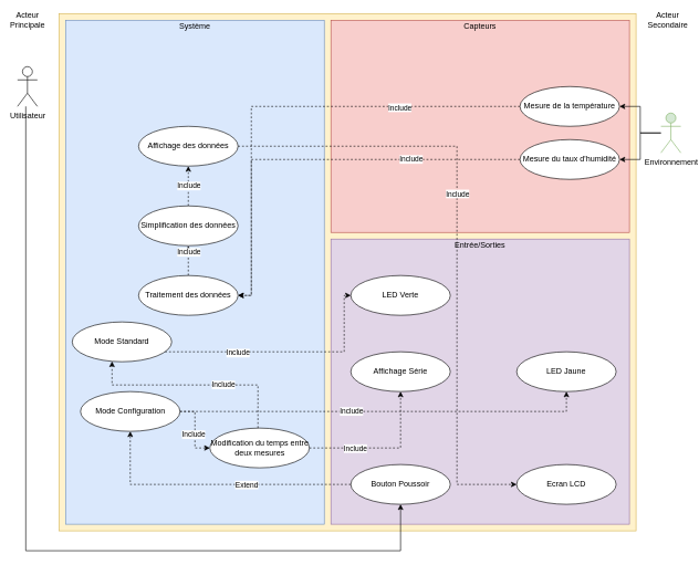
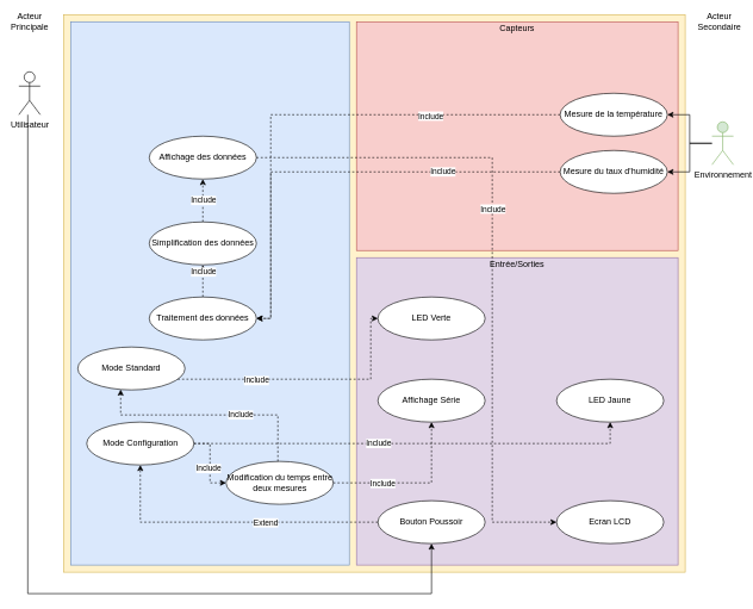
  <mxCell id="0" />
  <mxCell id="1" parent="0" />
  <mxCell id="2" value="" style="rounded=0;whiteSpace=wrap;html=1;fillColor=#fff2cc;strokeColor=#d6b656;" vertex="1" parent="1"><mxGeometry x="88" y="20" width="870" height="780" as="geometry" /></mxCell>
  <mxCell id="3" value="" style="rounded=0;whiteSpace=wrap;html=1;fillColor=#e1d5e7;strokeColor=#9673a6;" vertex="1" parent="1"><mxGeometry x="498" y="360" width="450" height="430" as="geometry" /></mxCell>
  <mxCell id="4" value="" style="rounded=0;whiteSpace=wrap;html=1;fillColor=#f8cecc;strokeColor=#b85450;" vertex="1" parent="1"><mxGeometry x="498" y="30" width="450" height="320" as="geometry" /></mxCell>
  <mxCell id="5" value="" style="rounded=0;whiteSpace=wrap;html=1;fillColor=#dae8fc;strokeColor=#6c8ebf;" vertex="1" parent="1"><mxGeometry x="98" y="30" width="390" height="760" as="geometry" /></mxCell>
  <mxCell id="6" style="edgeStyle=orthogonalEdgeStyle;rounded=0;orthogonalLoop=1;jettySize=auto;html=1;entryX=0.5;entryY=1;entryDx=0;entryDy=0;" edge="1" parent="1" source="7" target="30"><mxGeometry relative="1" as="geometry"><Array as="points"><mxPoint x="38" y="830" /><mxPoint x="603" y="830" /></Array></mxGeometry></mxCell>
  <mxCell id="7" value="Utilisateur" style="shape=umlActor;verticalLabelPosition=bottom;verticalAlign=top;html=1;outlineConnect=0;" vertex="1" parent="1"><mxGeometry x="25.5" y="100" width="30" height="60" as="geometry" /></mxCell>
- <mxCell id="8" value="Système" style="text;html=1;strokeColor=none;fillColor=none;align=center;verticalAlign=middle;whiteSpace=wrap;rounded=0;" vertex="1" parent="1"><mxGeometry x="273" y="30" width="40" height="20" as="geometry" /></mxCell>
  <mxCell id="9" value="Capteurs" style="text;html=1;strokeColor=none;fillColor=none;align=center;verticalAlign=middle;whiteSpace=wrap;rounded=0;" vertex="1" parent="1"><mxGeometry x="703" y="30" width="40" height="20" as="geometry" /></mxCell>
  <mxCell id="10" value="Entrée/Sorties" style="text;html=1;strokeColor=none;fillColor=none;align=center;verticalAlign=middle;whiteSpace=wrap;rounded=0;" vertex="1" parent="1"><mxGeometry x="703" y="360" width="40" height="20" as="geometry" /></mxCell>
  <mxCell id="11" value="Acteur Principale" style="text;html=1;strokeColor=none;fillColor=none;align=center;verticalAlign=middle;whiteSpace=wrap;rounded=0;" vertex="1" parent="1"><mxGeometry x="20.5" y="20" width="40" height="20" as="geometry" /></mxCell>
  <mxCell id="12" value="Acteur Secondaire" style="text;html=1;strokeColor=none;fillColor=none;align=center;verticalAlign=middle;whiteSpace=wrap;rounded=0;" vertex="1" parent="1"><mxGeometry x="985.5" y="20" width="40" height="20" as="geometry" /></mxCell>
  <mxCell id="13" style="edgeStyle=orthogonalEdgeStyle;rounded=0;orthogonalLoop=1;jettySize=auto;html=1;entryX=1;entryY=0.5;entryDx=0;entryDy=0;" edge="1" parent="1" source="15" target="18"><mxGeometry relative="1" as="geometry" /></mxCell>
  <mxCell id="14" style="edgeStyle=orthogonalEdgeStyle;rounded=0;orthogonalLoop=1;jettySize=auto;html=1;" edge="1" parent="1" source="15" target="21"><mxGeometry relative="1" as="geometry" /></mxCell>
  <mxCell id="15" value="Environnement" style="shape=umlActor;verticalLabelPosition=bottom;verticalAlign=top;html=1;outlineConnect=0;fillColor=#d5e8d4;strokeColor=#82b366;" vertex="1" parent="1"><mxGeometry x="995.5" y="170" width="30" height="60" as="geometry" /></mxCell>
  <mxCell id="16" style="edgeStyle=orthogonalEdgeStyle;rounded=0;orthogonalLoop=1;jettySize=auto;html=1;dashed=1;" edge="1" parent="1" source="18" target="24"><mxGeometry relative="1" as="geometry"><Array as="points"><mxPoint x="378" y="160" /><mxPoint x="378" y="445" /></Array></mxGeometry></mxCell>
  <mxCell id="17" value="Include" style="edgeLabel;html=1;align=center;verticalAlign=middle;resizable=0;points=[];" vertex="1" connectable="0" parent="16"><mxGeometry x="-0.487" y="1" relative="1" as="geometry"><mxPoint as="offset" /></mxGeometry></mxCell>
  <mxCell id="18" value="Mesure de la température" style="ellipse;whiteSpace=wrap;html=1;" vertex="1" parent="1"><mxGeometry x="783" y="130" width="150" height="60" as="geometry" /></mxCell>
  <mxCell id="19" style="edgeStyle=orthogonalEdgeStyle;rounded=0;orthogonalLoop=1;jettySize=auto;html=1;dashed=1;" edge="1" parent="1" source="21" target="24"><mxGeometry relative="1" as="geometry"><Array as="points"><mxPoint x="378" y="240" /><mxPoint x="378" y="445" /></Array></mxGeometry></mxCell>
  <mxCell id="20" value="Include" style="edgeLabel;html=1;align=center;verticalAlign=middle;resizable=0;points=[];" vertex="1" connectable="0" parent="19"><mxGeometry x="-0.456" y="2" relative="1" as="geometry"><mxPoint x="6.55" y="-2.03" as="offset" /></mxGeometry></mxCell>
  <mxCell id="21" value="Mesure du taux d'humidité" style="ellipse;whiteSpace=wrap;html=1;" vertex="1" parent="1"><mxGeometry x="783" y="210" width="150" height="60" as="geometry" /></mxCell>
  <mxCell id="22" style="edgeStyle=orthogonalEdgeStyle;rounded=0;orthogonalLoop=1;jettySize=auto;html=1;dashed=1;" edge="1" parent="1" source="24" target="27"><mxGeometry relative="1" as="geometry"><Array as="points"><mxPoint x="283" y="440" /></Array></mxGeometry></mxCell>
  <mxCell id="23" value="Include" style="edgeLabel;html=1;align=center;verticalAlign=middle;resizable=0;points=[];rotation=0;" vertex="1" connectable="0" parent="22"><mxGeometry x="0.258" y="1" relative="1" as="geometry"><mxPoint x="1" y="-7.55" as="offset" /></mxGeometry></mxCell>
  <mxCell id="24" value="Traitement des données" style="ellipse;whiteSpace=wrap;html=1;" vertex="1" parent="1"><mxGeometry x="208" y="415" width="150" height="60" as="geometry" /></mxCell>
  <mxCell id="25" style="edgeStyle=orthogonalEdgeStyle;rounded=0;orthogonalLoop=1;jettySize=auto;html=1;dashed=1;" edge="1" parent="1" source="27" target="47"><mxGeometry relative="1" as="geometry" /></mxCell>
  <mxCell id="26" value="Include" style="edgeLabel;html=1;align=center;verticalAlign=middle;resizable=0;points=[];" vertex="1" connectable="0" parent="25"><mxGeometry x="-0.24" relative="1" as="geometry"><mxPoint y="-7.5" as="offset" /></mxGeometry></mxCell>
  <mxCell id="27" value="Simplification des données" style="ellipse;whiteSpace=wrap;html=1;" vertex="1" parent="1"><mxGeometry x="208" y="310" width="150" height="60" as="geometry" /></mxCell>
  <mxCell id="28" style="edgeStyle=orthogonalEdgeStyle;rounded=0;orthogonalLoop=1;jettySize=auto;html=1;dashed=1;" edge="1" parent="1" source="30" target="40"><mxGeometry relative="1" as="geometry" /></mxCell>
  <mxCell id="29" value="Extend" style="edgeLabel;html=1;align=center;verticalAlign=middle;resizable=0;points=[];" vertex="1" connectable="0" parent="28"><mxGeometry x="-0.235" relative="1" as="geometry"><mxPoint as="offset" /></mxGeometry></mxCell>
  <mxCell id="30" value="Bouton Poussoir" style="ellipse;whiteSpace=wrap;html=1;" vertex="1" parent="1"><mxGeometry x="528" y="700" width="150" height="60" as="geometry" /></mxCell>
  <mxCell id="31" value="LED Jaune" style="ellipse;whiteSpace=wrap;html=1;" vertex="1" parent="1"><mxGeometry x="778" y="530" width="150" height="60" as="geometry" /></mxCell>
  <mxCell id="32" value="LED Verte" style="ellipse;whiteSpace=wrap;html=1;" vertex="1" parent="1"><mxGeometry x="528" y="415" width="150" height="60" as="geometry" /></mxCell>
  <mxCell id="33" style="edgeStyle=orthogonalEdgeStyle;rounded=0;orthogonalLoop=1;jettySize=auto;html=1;dashed=1;" edge="1" parent="1" source="35" target="32"><mxGeometry relative="1" as="geometry"><Array as="points"><mxPoint x="518" y="530" /><mxPoint x="518" y="445" /></Array></mxGeometry></mxCell>
  <mxCell id="34" value="Include" style="edgeLabel;html=1;align=center;verticalAlign=middle;resizable=0;points=[];" vertex="1" connectable="0" parent="33"><mxGeometry x="-0.399" y="-1" relative="1" as="geometry"><mxPoint as="offset" /></mxGeometry></mxCell>
  <mxCell id="35" value="Mode Standard" style="ellipse;whiteSpace=wrap;html=1;" vertex="1" parent="1"><mxGeometry x="108" y="485" width="150" height="60" as="geometry" /></mxCell>
  <mxCell id="36" style="edgeStyle=orthogonalEdgeStyle;rounded=0;orthogonalLoop=1;jettySize=auto;html=1;dashed=1;" edge="1" parent="1" source="40" target="45"><mxGeometry relative="1" as="geometry" /></mxCell>
  <mxCell id="37" value="Include" style="edgeLabel;html=1;align=center;verticalAlign=middle;resizable=0;points=[];" vertex="1" connectable="0" parent="36"><mxGeometry x="0.681" y="-2" relative="1" as="geometry"><mxPoint x="-9.1" y="-22.03" as="offset" /></mxGeometry></mxCell>
  <mxCell id="38" style="edgeStyle=orthogonalEdgeStyle;rounded=0;orthogonalLoop=1;jettySize=auto;html=1;entryX=0.5;entryY=1;entryDx=0;entryDy=0;dashed=1;" edge="1" parent="1" source="40" target="31"><mxGeometry relative="1" as="geometry" /></mxCell>
  <mxCell id="39" value="Include" style="edgeLabel;html=1;align=center;verticalAlign=middle;resizable=0;points=[];" vertex="1" connectable="0" parent="38"><mxGeometry x="0.641" y="2" relative="1" as="geometry"><mxPoint x="-245.26" y="1.97" as="offset" /></mxGeometry></mxCell>
  <mxCell id="40" value="Mode Configuration" style="ellipse;whiteSpace=wrap;html=1;" vertex="1" parent="1"><mxGeometry x="120.5" y="590" width="150" height="60" as="geometry" /></mxCell>
  <mxCell id="41" style="edgeStyle=orthogonalEdgeStyle;rounded=0;orthogonalLoop=1;jettySize=auto;html=1;dashed=1;" edge="1" parent="1" source="45" target="35"><mxGeometry relative="1" as="geometry"><Array as="points"><mxPoint x="388" y="580" /><mxPoint x="168" y="580" /></Array></mxGeometry></mxCell>
  <mxCell id="42" value="Include" style="edgeLabel;html=1;align=center;verticalAlign=middle;resizable=0;points=[];" vertex="1" connectable="0" parent="41"><mxGeometry x="-0.107" relative="1" as="geometry"><mxPoint x="25.38" y="-0.03" as="offset" /></mxGeometry></mxCell>
  <mxCell id="43" style="edgeStyle=orthogonalEdgeStyle;rounded=0;orthogonalLoop=1;jettySize=auto;html=1;entryX=0.5;entryY=1;entryDx=0;entryDy=0;dashed=1;" edge="1" parent="1" source="45" target="46"><mxGeometry relative="1" as="geometry"><Array as="points"><mxPoint x="603" y="675" /></Array></mxGeometry></mxCell>
  <mxCell id="44" value="Include" style="edgeLabel;html=1;align=center;verticalAlign=middle;resizable=0;points=[];" vertex="1" connectable="0" parent="43"><mxGeometry x="-0.378" relative="1" as="geometry"><mxPoint as="offset" /></mxGeometry></mxCell>
  <mxCell id="45" value="Modification du temps entre deux mesures" style="ellipse;whiteSpace=wrap;html=1;" vertex="1" parent="1"><mxGeometry x="315.5" y="645" width="150" height="60" as="geometry" /></mxCell>
  <mxCell id="46" value="Affichage Série" style="ellipse;whiteSpace=wrap;html=1;" vertex="1" parent="1"><mxGeometry x="528" y="530" width="150" height="60" as="geometry" /></mxCell>
  <mxCell id="47" value="Affichage des données" style="ellipse;whiteSpace=wrap;html=1;" vertex="1" parent="1"><mxGeometry x="208" y="190" width="150" height="60" as="geometry" /></mxCell>
  <mxCell id="48" value="Ecran LCD" style="ellipse;whiteSpace=wrap;html=1;" vertex="1" parent="1"><mxGeometry x="778" y="700" width="150" height="60" as="geometry" /></mxCell>
  <mxCell id="49" style="edgeStyle=orthogonalEdgeStyle;rounded=0;orthogonalLoop=1;jettySize=auto;html=1;dashed=1;" edge="1" parent="1" target="48"><mxGeometry relative="1" as="geometry"><mxPoint x="358" y="220" as="sourcePoint" /><Array as="points"><mxPoint x="688" y="220" /><mxPoint x="688" y="730" /></Array></mxGeometry></mxCell>
  <mxCell id="50" value="Include" style="edgeLabel;html=1;align=center;verticalAlign=middle;resizable=0;points=[];" vertex="1" connectable="0" parent="49"><mxGeometry x="-0.138" relative="1" as="geometry"><mxPoint as="offset" /></mxGeometry></mxCell>
